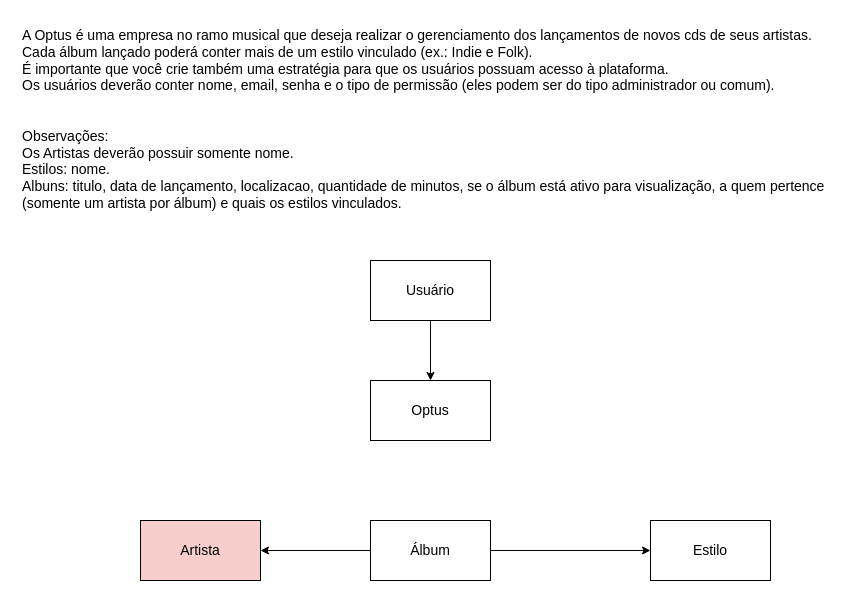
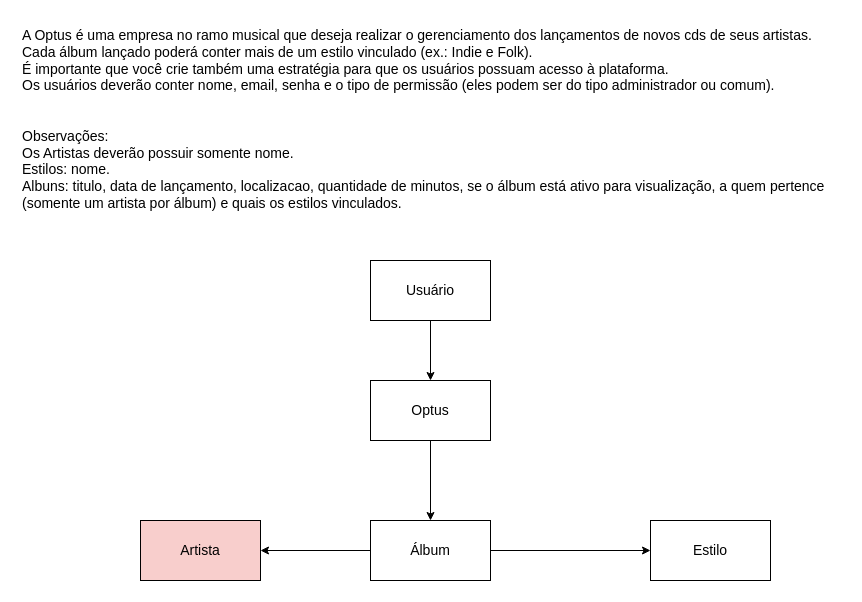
  <mxCell id="0" />
  <mxCell id="1" parent="0" />
  <mxCell id="2" value="A Optus é uma empresa no ramo musical que deseja realizar o gerenciamento dos lançamentos de novos cds de seus artistas. Cada álbum lançado poderá conter mais de um estilo vinculado (ex.: Indie e Folk).&#10;É importante que você crie também uma estratégia para que os usuários possuam acesso à plataforma.&#10;Os usuários deverão conter nome, email, senha e o tipo de permissão (eles podem ser do tipo administrador ou comum).&#10;&#10;&#10;Observações:&#10;Os Artistas deverão possuir somente nome.&#10;Estilos: nome.&#10;Albuns: titulo, data de lançamento, localizacao, quantidade de minutos, se o álbum está ativo para visualização, a quem pertence (somente um artista por álbum) e quais os estilos vinculados.&#10;&#10;&#10;&#10;" style="text;whiteSpace=wrap;fontSize=14;" vertex="1" parent="1"><mxGeometry width="820" height="210" as="geometry" x="20" y="20" /></mxCell>
  <mxCell id="3" style="edgeStyle=orthogonalEdgeStyle;rounded=0;orthogonalLoop=1;jettySize=auto;html=1;" edge="1" parent="1" source="4" target="6"><mxGeometry relative="1" as="geometry" /></mxCell>
  <mxCell id="4" value="&lt;font style=&quot;font-size: 14px;&quot;&gt;Usuário&lt;/font&gt;" style="rounded=0;whiteSpace=wrap;html=1;" vertex="1" parent="1"><mxGeometry x="370" y="260" width="120" height="60" as="geometry" /></mxCell>
+ <mxCell id="5" style="edgeStyle=orthogonalEdgeStyle;rounded=0;orthogonalLoop=1;jettySize=auto;html=1;" edge="1" parent="1" source="6" target="9"><mxGeometry relative="1" as="geometry" /></mxCell>
  <mxCell id="6" value="&lt;font style=&quot;font-size: 14px;&quot;&gt;Optus&lt;/font&gt;" style="rounded=0;whiteSpace=wrap;html=1;" vertex="1" parent="1"><mxGeometry x="370" y="380" width="120" height="60" as="geometry" /></mxCell>
  <mxCell id="7" style="edgeStyle=orthogonalEdgeStyle;rounded=0;orthogonalLoop=1;jettySize=auto;html=1;entryX=0;entryY=0.5;entryDx=0;entryDy=0;" edge="1" parent="1" source="9" target="10"><mxGeometry relative="1" as="geometry" /></mxCell>
  <mxCell id="8" style="edgeStyle=orthogonalEdgeStyle;rounded=0;orthogonalLoop=1;jettySize=auto;html=1;exitX=0;exitY=0.5;exitDx=0;exitDy=0;entryX=1;entryY=0.5;entryDx=0;entryDy=0;" edge="1" parent="1" source="9" target="11"><mxGeometry relative="1" as="geometry" /></mxCell>
  <mxCell id="9" value="&lt;font style=&quot;font-size: 14px;&quot;&gt;Álbum&lt;/font&gt;" style="rounded=0;whiteSpace=wrap;html=1;" vertex="1" parent="1"><mxGeometry x="370" y="520" width="120" height="60" as="geometry" /></mxCell>
  <mxCell id="10" value="&lt;font style=&quot;font-size: 14px;&quot;&gt;Estilo&lt;/font&gt;" style="rounded=0;whiteSpace=wrap;html=1;" vertex="1" parent="1"><mxGeometry x="650" y="520" width="120" height="60" as="geometry" /></mxCell>
  <mxCell id="11" value="&lt;font style=&quot;font-size: 14px;&quot;&gt;Artista&lt;/font&gt;" style="rounded=0;whiteSpace=wrap;html=1;fillColor=#f8cecc;" vertex="1" parent="1"><mxGeometry x="140" y="520" width="120" height="60" as="geometry" /></mxCell>
